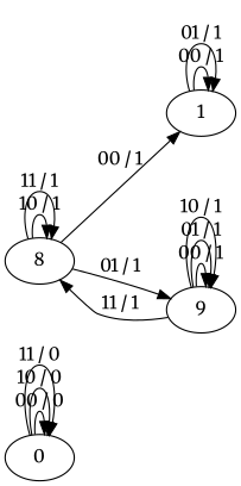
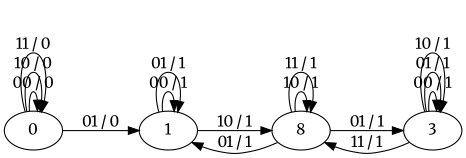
  digraph {
    fontname=Merriweather
    rankdir=LR
    node [fontname=Merriweather]
    edge [fontname=Merriweather]
    0
    1
    n3 [label=8]
-   3 [label=9]
+   3
    0 -> 0 [label="00 / 0"]
    0 -> 0 [label="10 / 0"]
    0 -> 0 [label="11 / 0"]
+   0 -> 1 [label="01 / 0"]
    1 -> 1 [label="00 / 1"]
    1 -> 1 [label="01 / 1"]
-   n3 -> 1 [label="00 / 1"]
+   1 -> n3 [label="10 / 1"]
+   n3 -> 1 [label="01 / 1"]
    n3 -> n3 [label="10 / 1"]
    n3 -> n3 [label="11 / 1"]
    n3 -> 3 [label="01 / 1"]
    3 -> n3 [label="11 / 1"]
    3 -> 3 [label="00 / 1"]
    3 -> 3 [label="01 / 1"]
    3 -> 3 [label="10 / 1"]
  }
